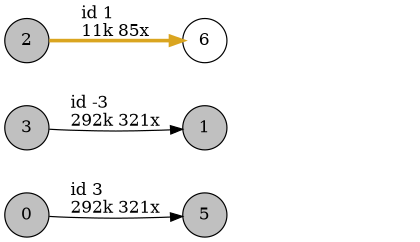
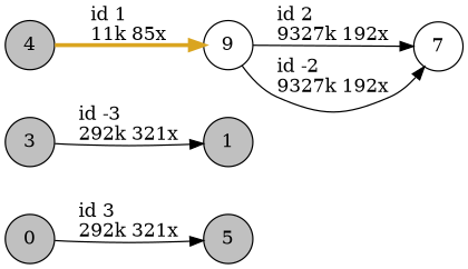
  digraph {
    nodesep=0.5
    rankdir=LR
    node [fillcolor=grey shape=circle style=filled]
    edge [color=black]
    0 [height=0.3]
    5 [height=0.3]
    1 [height=0.3]
    3 [height=0.3]
-   4 [height=0.3 label=2]
-   6 [height=0.3 fillcolor="" style=""]
+   4 [height=0.3]
+   6 [height=0.3 label=9 fillcolor="" style=""]
+   7 [height=0.3 fillcolor="" style=""]
    0 -> 5 [label="id 3\l292k 321x"]
    3 -> 1 [label="id -3\l292k 321x"]
    4 -> 6 [color=goldenrod label="id 1\l11k 85x" penwidth=3]
+   6 -> 7 [label="id 2\l9327k 192x"]
+   6 -> 7 [label="id -2\l9327k 192x"]
  }
